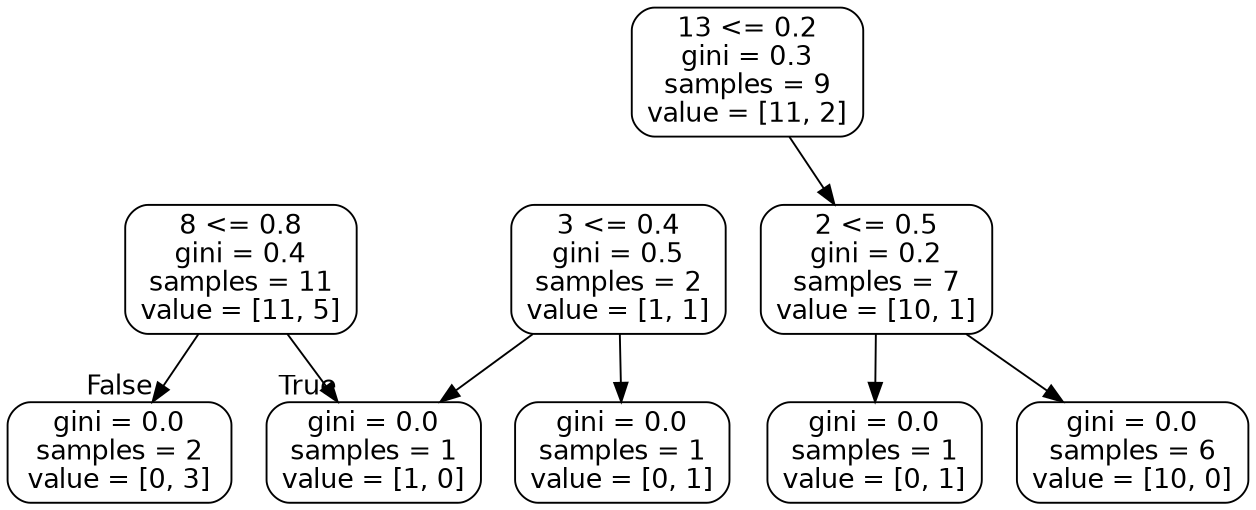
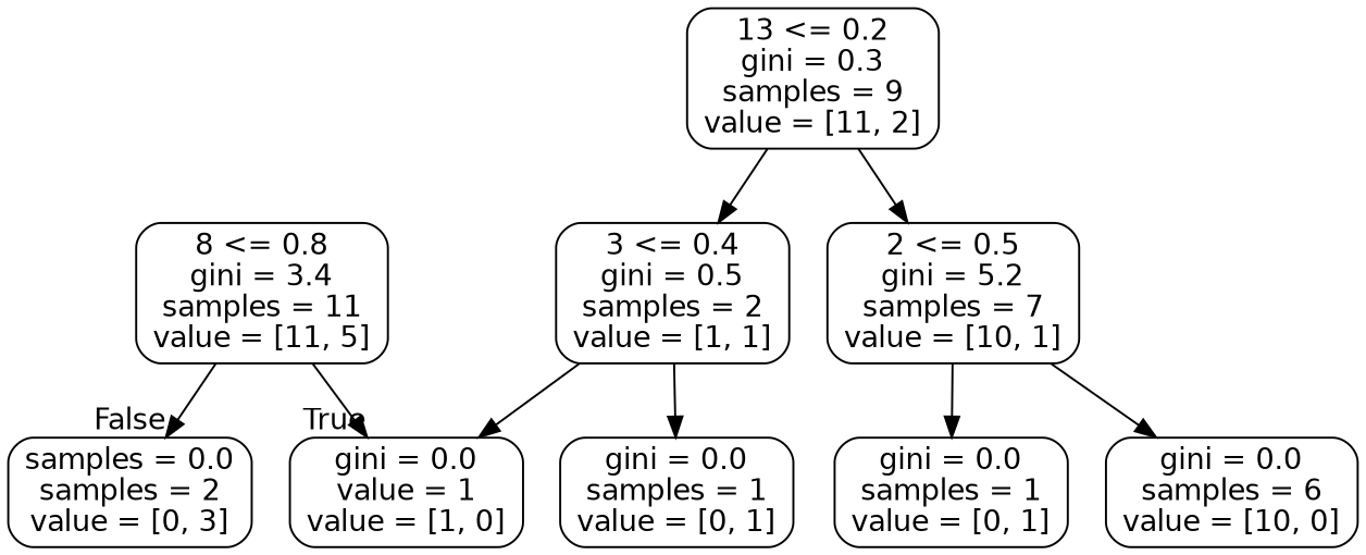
  digraph {
    node [color=black fontname=helvetica shape=box style=rounded]
    edge [fontname=helvetica]
-   n1 [label="8 <= 0.8\ngini = 0.4\nsamples = 11\nvalue = [11, 5]"]
-   n2 [label="gini = 0.0\nsamples = 2\nvalue = [0, 3]"]
-   n3 [label="gini = 0.0\nsamples = 1\nvalue = [1, 0]"]
+   n1 [label="8 <= 0.8\ngini = 3.4\nsamples = 11\nvalue = [11, 5]"]
+   n2 [label="samples = 0.0\nsamples = 2\nvalue = [0, 3]"]
+   n3 [label="gini = 0.0\nvalue = 1\nvalue = [1, 0]"]
    n4 [label="13 <= 0.2\ngini = 0.3\nsamples = 9\nvalue = [11, 2]"]
-   n5 [label="2 <= 0.5\ngini = 0.2\nsamples = 7\nvalue = [10, 1]"]
+   n5 [label="2 <= 0.5\ngini = 5.2\nsamples = 7\nvalue = [10, 1]"]
    n6 [label="3 <= 0.4\ngini = 0.5\nsamples = 2\nvalue = [1, 1]"]
    n7 [label="gini = 0.0\nsamples = 6\nvalue = [10, 0]"]
    n8 [label="gini = 0.0\nsamples = 1\nvalue = [0, 1]"]
    n9 [label="gini = 0.0\nsamples = 1\nvalue = [0, 1]"]
    n1 -> n2 [headlabel=False labelangle=-45 labeldistance=2.5]
    n1 -> n3 [headlabel=True labelangle=45 labeldistance=2.5]
    n4 -> n5
+   n4 -> n6
    n5 -> n7
    n5 -> n8
    n6 -> n3
    n6 -> n9
  }
